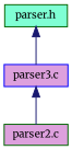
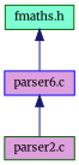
  digraph {
    fontname=Merriweather
    node [color=darkgreen fillcolor=plum fontname=Merriweather fontsize=10 shape=record style=filled]
    edge [color=midnightblue dir=back fontname=Merriweather fontsize=10 labelfontname=Helvetica labelfontsize=10 style=solid]
-   n1 [fillcolor=aquamarine fontcolor=black height=0.2 label="parser.h" width=0.4]
-   n2 [color=blue height=0.2 label="parser3.c" width=0.4]
+   n1 [fillcolor=aquamarine fontcolor=black height=0.2 label="fmaths.h" width=0.4]
+   n2 [color=blue height=0.2 label="parser6.c" width=0.4]
    n3 [height=0.2 label="parser2.c" width=0.4]
    n1 -> n2
    n2 -> n3
  }
